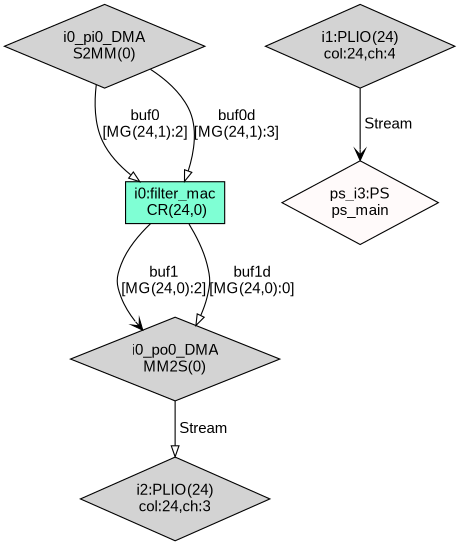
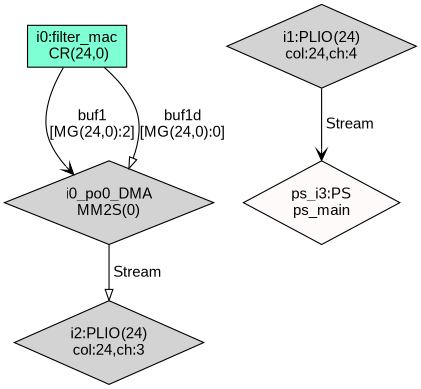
  digraph {
    fontname="Liberation Sans"
    node [fillcolor=lightgrey fontname="Liberation Sans" shape=diamond style=filled]
    edge [arrowhead=onormal fontname="Liberation Sans"]
    "i0:filter_mac\n CR(24,0)" [fillcolor=aquamarine shape=box]
    "i0_po0_DMA\nMM2S(0)"
    "i2:PLIO(24)\ncol:24,ch:3"
-   "i0_pi0_DMA\nS2MM(0)"
    "ps_i3:PS\nps_main" [fillcolor=snow]
    "i1:PLIO(24)\ncol:24,ch:4"
    "i0:filter_mac\n CR(24,0)" -> "i0_po0_DMA\nMM2S(0)" [arrowhead=vee label="buf1\n[MG(24,0):2]"]
    "i0:filter_mac\n CR(24,0)" -> "i0_po0_DMA\nMM2S(0)" [label="buf1d\n[MG(24,0):0]"]
    "i0_po0_DMA\nMM2S(0)" -> "i2:PLIO(24)\ncol:24,ch:3" [label=" Stream"]
-   "i0_pi0_DMA\nS2MM(0)" -> "i0:filter_mac\n CR(24,0)" [label="buf0\n[MG(24,1):2]"]
-   "i0_pi0_DMA\nS2MM(0)" -> "i0:filter_mac\n CR(24,0)" [label="buf0d\n[MG(24,1):3]"]
    "i1:PLIO(24)\ncol:24,ch:4" -> "ps_i3:PS\nps_main" [arrowhead=vee label=" Stream"]
  }
